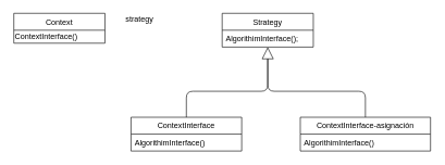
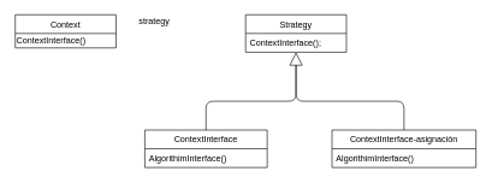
  <mxCell id="0" />
  <mxCell id="1" parent="0" />
  <mxCell id="2" value="Context" style="swimlane;fontStyle=0;childLayout=stackLayout;horizontal=1;startSize=26;fillColor=none;horizontalStack=0;resizeParent=1;resizeParentMax=0;resizeLast=0;collapsible=1;marginBottom=0;" vertex="1" parent="1"><mxGeometry x="20" y="20" width="140" height="46" as="geometry" /></mxCell>
  <mxCell id="3" value="ContextInterface()" style="text;html=1;resizable=0;points=[];autosize=1;align=left;verticalAlign=top;spacingTop=-4;" vertex="1" parent="2"><mxGeometry y="26" width="140" height="20" as="geometry" /></mxCell>
  <mxCell id="4" value="Strategy" style="swimlane;fontStyle=0;childLayout=stackLayout;horizontal=1;startSize=26;fillColor=none;horizontalStack=0;resizeParent=1;resizeParentMax=0;resizeLast=0;collapsible=1;marginBottom=0;" vertex="1" parent="1"><mxGeometry x="340" y="20" width="140" height="52" as="geometry" /></mxCell>
- <mxCell id="5" value="AlgorithimInterface();" style="text;strokeColor=none;fillColor=none;align=left;verticalAlign=top;spacingLeft=4;spacingRight=4;overflow=hidden;rotatable=0;points=[[0,0.5],[1,0.5]];portConstraint=eastwest;" vertex="1" parent="4"><mxGeometry y="26" width="140" height="26" as="geometry" /></mxCell>
+ <mxCell id="5" value="ContextInterface();" style="text;strokeColor=none;fillColor=none;align=left;verticalAlign=top;spacingLeft=4;spacingRight=4;overflow=hidden;rotatable=0;points=[[0,0.5],[1,0.5]];portConstraint=eastwest;" vertex="1" parent="4"><mxGeometry y="26" width="140" height="26" as="geometry" /></mxCell>
  <mxCell id="6" value="ContextInterface" style="swimlane;fontStyle=0;childLayout=stackLayout;horizontal=1;startSize=26;fillColor=none;horizontalStack=0;resizeParent=1;resizeParentMax=0;resizeLast=0;collapsible=1;marginBottom=0;" vertex="1" parent="1"><mxGeometry x="200" y="180" width="170" height="52" as="geometry" /></mxCell>
  <mxCell id="7" value="AlgorithimInterface()" style="text;strokeColor=none;fillColor=none;align=left;verticalAlign=top;spacingLeft=4;spacingRight=4;overflow=hidden;rotatable=0;points=[[0,0.5],[1,0.5]];portConstraint=eastwest;" vertex="1" parent="6"><mxGeometry y="26" width="170" height="26" as="geometry" /></mxCell>
  <mxCell id="8" value="ContextInterface-asignación" style="swimlane;fontStyle=0;childLayout=stackLayout;horizontal=1;startSize=26;fillColor=none;horizontalStack=0;resizeParent=1;resizeParentMax=0;resizeLast=0;collapsible=1;marginBottom=0;" vertex="1" parent="1"><mxGeometry x="460" y="180" width="200" height="52" as="geometry" /></mxCell>
  <mxCell id="9" value="AlgorithimInterface()" style="text;strokeColor=none;fillColor=none;align=left;verticalAlign=top;spacingLeft=4;spacingRight=4;overflow=hidden;rotatable=0;points=[[0,0.5],[1,0.5]];portConstraint=eastwest;" vertex="1" parent="8"><mxGeometry y="26" width="200" height="26" as="geometry" /></mxCell>
  <mxCell id="10" value="" style="endArrow=block;endSize=16;endFill=0;html=1;entryX=0.5;entryY=1;entryDx=0;entryDy=0;exitX=0.5;exitY=0;exitDx=0;exitDy=0;" edge="1" parent="1" source="6" target="4"><mxGeometry x="0.765" y="-240" width="160" relative="1" as="geometry"><mxPoint x="410" y="140" as="sourcePoint" /><mxPoint x="510" y="120" as="targetPoint" /><Array as="points"><mxPoint x="285" y="140" /><mxPoint x="410" y="140" /></Array><mxPoint as="offset" /></mxGeometry></mxCell>
  <mxCell id="11" value="" style="endArrow=none;endSize=16;endFill=0;html=1;exitX=0.5;exitY=0;exitDx=0;exitDy=0;" edge="1" parent="1"><mxGeometry x="0.765" y="-240" width="160" relative="1" as="geometry"><mxPoint x="560" y="180" as="sourcePoint" /><mxPoint x="410" y="90" as="targetPoint" /><Array as="points"><mxPoint x="560" y="140" /><mxPoint x="410" y="140" /></Array><mxPoint as="offset" /></mxGeometry></mxCell>
  <mxCell id="12" value="strategy" style="text;html=1;resizable=0;points=[];autosize=1;align=left;verticalAlign=top;spacingTop=-4;" vertex="1" parent="1"><mxGeometry x="190" y="20" width="60" height="20" as="geometry" /></mxCell>
